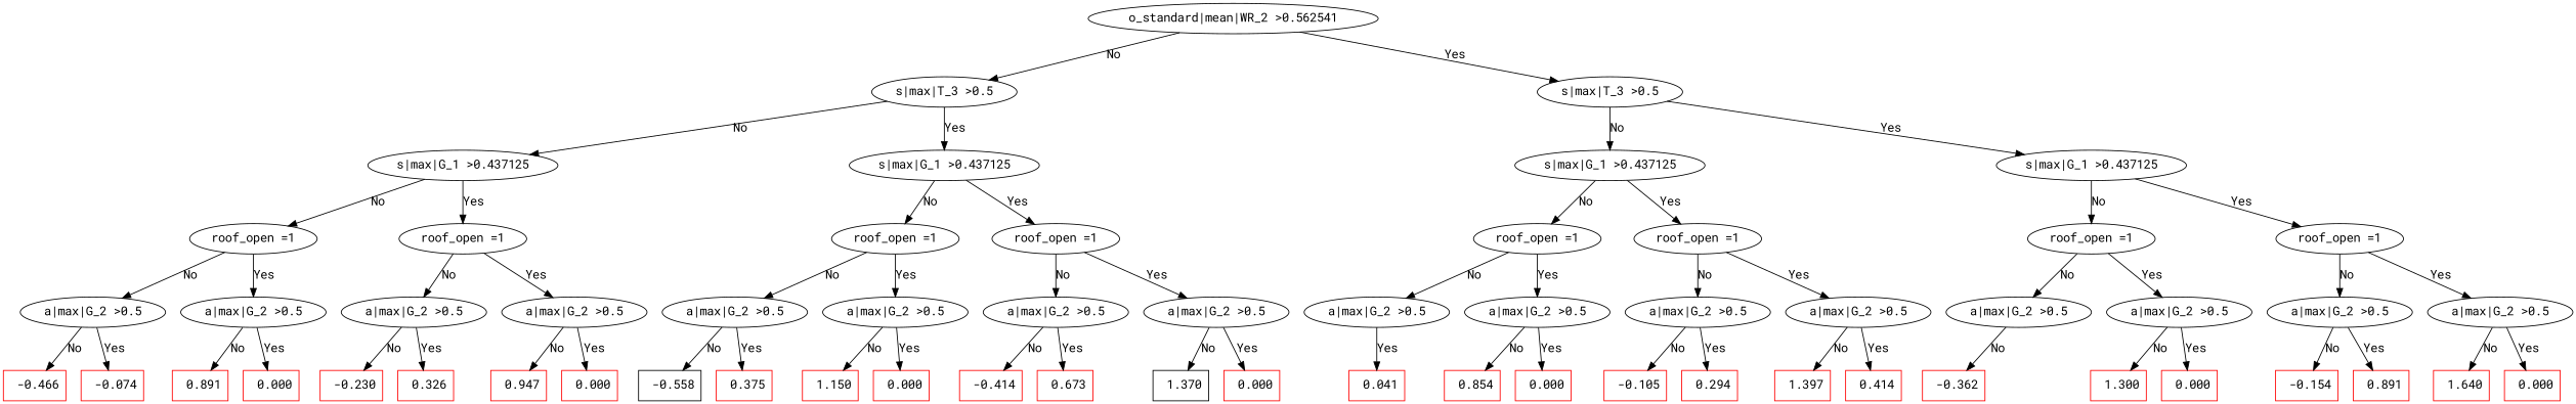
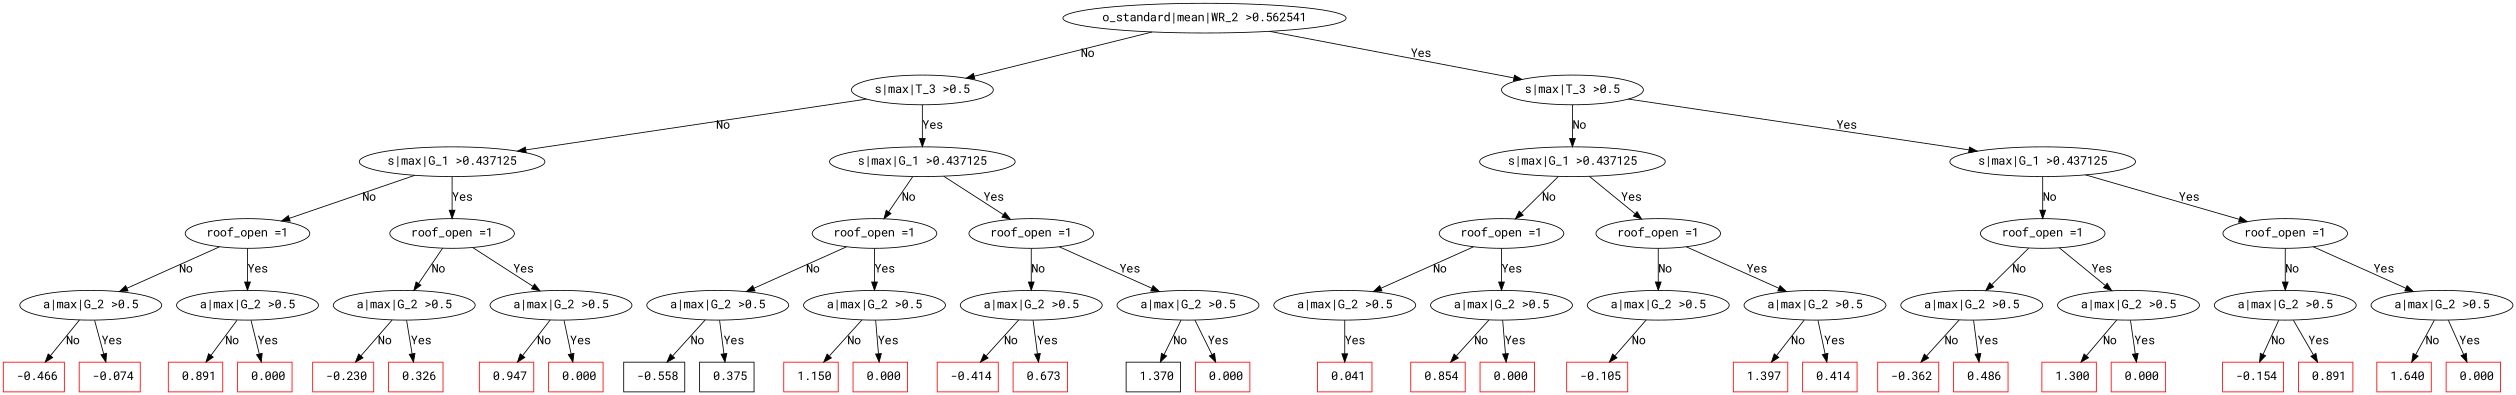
  digraph {
    fontname="Roboto Mono"
    node [color=black fontname="Roboto Mono" shape=ellipse]
    edge [fontname="Roboto Mono"]
    n1 [label="o_standard|mean|WR_2 >0.562541"]
    n2 [label="s|max|T_3 >0.5"]
    n3 [label="s|max|T_3 >0.5"]
    n4 [label="s|max|G_1 >0.437125"]
    n5 [label="s|max|G_1 >0.437125"]
    n6 [label="s|max|G_1 >0.437125"]
    n7 [label="s|max|G_1 >0.437125"]
    n8 [label="roof_open =1"]
    n9 [label="roof_open =1"]
    n10 [label="roof_open =1"]
    n11 [label="roof_open =1"]
    n12 [label="roof_open =1"]
    n13 [label="roof_open =1"]
    n14 [label="roof_open =1"]
    n15 [label="roof_open =1"]
    n16 [label="a|max|G_2 >0.5"]
    n17 [label="a|max|G_2 >0.5"]
    n18 [label="a|max|G_2 >0.5"]
    n19 [label="a|max|G_2 >0.5"]
    n20 [label="a|max|G_2 >0.5"]
    n21 [label="a|max|G_2 >0.5"]
    n22 [label="a|max|G_2 >0.5"]
    n23 [label="a|max|G_2 >0.5"]
    n24 [label="a|max|G_2 >0.5"]
    n25 [label="a|max|G_2 >0.5"]
    n26 [label="a|max|G_2 >0.5"]
    n27 [label="a|max|G_2 >0.5"]
    n28 [label="a|max|G_2 >0.5"]
    n29 [label="a|max|G_2 >0.5"]
    n30 [label="a|max|G_2 >0.5"]
    n31 [label="a|max|G_2 >0.5"]
    n32 [color=red label=" -0.466\n" shape=rect]
    n33 [color=red label=" -0.074\n" shape=rect]
    n34 [color=red label=" 0.891\n" shape=rect]
    n35 [color=red label=" 0.000\n" shape=rect]
    n36 [color=red label=" -0.230\n" shape=rect]
    n37 [color=red label=" 0.326\n" shape=rect]
    n38 [color=red label=" 0.947\n" shape=rect]
    n39 [color=red label=" 0.000\n" shape=rect]
    n40 [label=" -0.558\n" shape=rect]
-   n41 [color=red label=" 0.375\n" shape=rect]
+   n41 [label=" 0.375\n" shape=rect]
    n42 [color=red label=" 1.150\n" shape=rect]
    n43 [color=red label=" 0.000\n" shape=rect]
    n44 [color=red label=" -0.414\n" shape=rect]
    n45 [color=red label=" 0.673\n" shape=rect]
    n46 [label=" 1.370\n" shape=rect]
    n47 [color=red label=" 0.000\n" shape=rect]
    n48 [color=red label=" 0.041\n" shape=rect]
    n49 [color=red label=" 0.854\n" shape=rect]
    n50 [color=red label=" 0.000\n" shape=rect]
    n51 [color=red label=" -0.105\n" shape=rect]
-   n52 [color=red label=" 0.294\n" shape=rect]
    n53 [color=red label=" 1.397\n" shape=rect]
    n54 [color=red label=" 0.414\n" shape=rect]
    n55 [color=red label=" -0.362\n" shape=rect]
+   n56 [color=red label=" 0.486\n" shape=rect]
    n57 [color=red label=" 1.300\n" shape=rect]
    n58 [color=red label=" 0.000\n" shape=rect]
    n59 [color=red label=" -0.154\n" shape=rect]
    n60 [color=red label=" 0.891\n" shape=rect]
    n61 [color=red label=" 1.640\n" shape=rect]
    n62 [color=red label=" 0.000\n" shape=rect]
    n1 -> n2 [label=No]
    n1 -> n3 [label=Yes]
    n2 -> n4 [label=No]
    n2 -> n5 [label=Yes]
    n3 -> n6 [label=No]
    n3 -> n7 [label=Yes]
    n4 -> n8 [label=No]
    n4 -> n9 [label=Yes]
    n5 -> n10 [label=No]
    n5 -> n11 [label=Yes]
    n6 -> n12 [label=No]
    n6 -> n13 [label=Yes]
    n7 -> n14 [label=No]
    n7 -> n15 [label=Yes]
    n8 -> n16 [label=No]
    n8 -> n17 [label=Yes]
    n9 -> n18 [label=No]
    n9 -> n19 [label=Yes]
    n10 -> n20 [label=No]
    n10 -> n21 [label=Yes]
    n11 -> n22 [label=No]
    n11 -> n23 [label=Yes]
    n12 -> n24 [label=No]
    n12 -> n25 [label=Yes]
    n13 -> n26 [label=No]
    n13 -> n27 [label=Yes]
    n14 -> n28 [label=No]
    n14 -> n29 [label=Yes]
    n15 -> n30 [label=No]
    n15 -> n31 [label=Yes]
    n16 -> n32 [label=No]
    n16 -> n33 [label=Yes]
    n17 -> n34 [label=No]
    n17 -> n35 [label=Yes]
    n18 -> n36 [label=No]
    n18 -> n37 [label=Yes]
    n19 -> n38 [label=No]
    n19 -> n39 [label=Yes]
    n20 -> n40 [label=No]
    n20 -> n41 [label=Yes]
    n21 -> n42 [label=No]
    n21 -> n43 [label=Yes]
    n22 -> n44 [label=No]
    n22 -> n45 [label=Yes]
    n23 -> n46 [label=No]
    n23 -> n47 [label=Yes]
    n24 -> n48 [label=Yes]
    n25 -> n49 [label=No]
    n25 -> n50 [label=Yes]
    n26 -> n51 [label=No]
-   n26 -> n52 [label=Yes]
    n27 -> n53 [label=No]
    n27 -> n54 [label=Yes]
    n28 -> n55 [label=No]
+   n28 -> n56 [label=Yes]
    n29 -> n57 [label=No]
    n29 -> n58 [label=Yes]
    n30 -> n59 [label=No]
    n30 -> n60 [label=Yes]
    n31 -> n61 [label=No]
    n31 -> n62 [label=Yes]
  }
